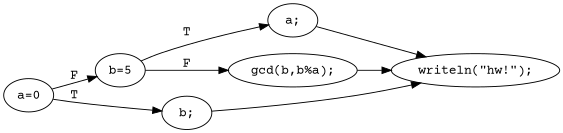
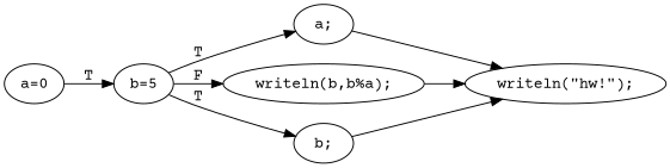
  digraph {
    fontname="Courier Prime"
    rankdir=LR
    node [fontname="Courier Prime"]
    edge [fontname="Courier Prime"]
    n1 [label="a;"]
    n2 [label="writeln(\"hw!\");"]
-   n3 [label="gcd(b,b%a);"]
+   n3 [label="writeln(b,b%a);"]
    n4 [label="b=5"]
    n5 [label="b;"]
    n6 [label="a=0"]
    n1 -> n2
    n3 -> n2
    n4 -> n1 [label=T]
    n4 -> n3 [label=F]
    n5 -> n2
-   n6 -> n4 [label=F]
-   n6 -> n5 [label=T]
+   n6 -> n4 [label=T]
+   n4 -> n5 [label=T]
  }
